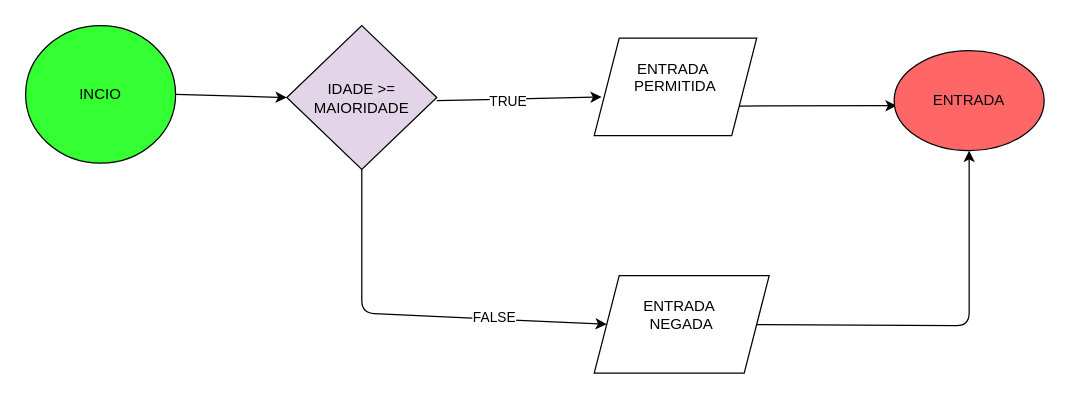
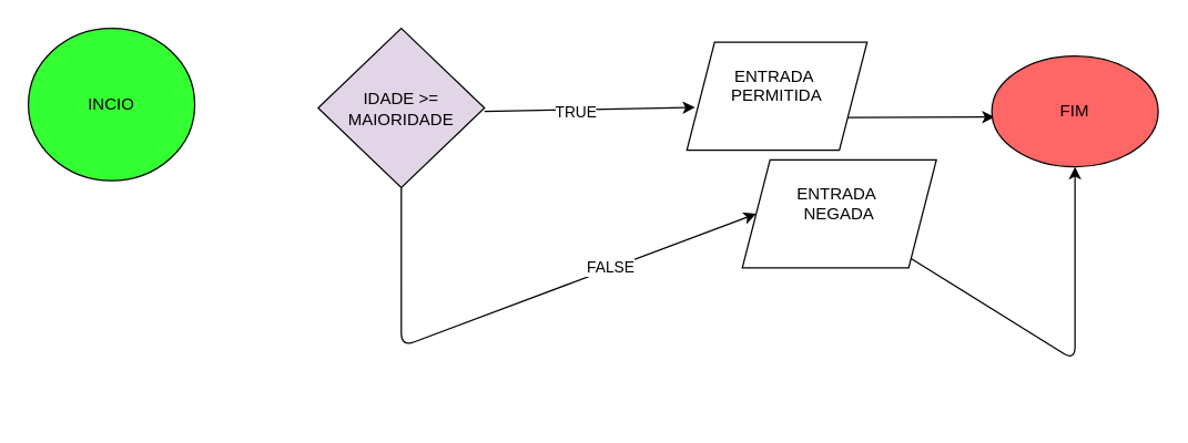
  <mxCell id="0" />
  <mxCell id="1" parent="0" />
- <mxCell id="2" style="edgeStyle=none;html=1;exitX=1;exitY=0.5;exitDx=0;exitDy=0;entryX=0;entryY=0.5;entryDx=0;entryDy=0;" edge="1" parent="1" source="3" target="6"><mxGeometry relative="1" as="geometry" /></mxCell>
  <mxCell id="3" value="INCIO" style="ellipse;whiteSpace=wrap;html=1;fillColor=#33FF33;" vertex="1" parent="1"><mxGeometry x="20" y="20" width="120" height="110" as="geometry" /></mxCell>
  <mxCell id="4" style="edgeStyle=none;html=1;exitX=0.5;exitY=1;exitDx=0;exitDy=0;entryX=0;entryY=0.5;entryDx=0;entryDy=0;" edge="1" parent="1" source="6" target="13"><mxGeometry relative="1" as="geometry"><mxPoint x="466" y="270" as="targetPoint" /><Array as="points"><mxPoint x="289" y="250" /></Array></mxGeometry></mxCell>
  <mxCell id="5" value="FALSE" style="edgeLabel;html=1;align=center;verticalAlign=middle;resizable=0;points=[];" vertex="1" connectable="0" parent="4"><mxGeometry x="0.421" y="1" relative="1" as="geometry"><mxPoint as="offset" /></mxGeometry></mxCell>
  <mxCell id="6" value="IDADE &amp;gt;= MAIORIDADE" style="rhombus;whiteSpace=wrap;html=1;fillColor=#e1d5e7;" vertex="1" parent="1"><mxGeometry x="229" y="20" width="120" height="115" as="geometry" /></mxCell>
  <mxCell id="7" style="edgeStyle=none;html=1;exitX=1;exitY=0.75;exitDx=0;exitDy=0;" edge="1" parent="1" source="8"><mxGeometry relative="1" as="geometry"><mxPoint x="717" y="84" as="targetPoint" /></mxGeometry></mxCell>
- <mxCell id="8" value="ENTRADA&amp;nbsp;&lt;div&gt;PERMITIDA&lt;div&gt;&lt;br&gt;&lt;/div&gt;&lt;/div&gt;" style="shape=parallelogram;perimeter=parallelogramPerimeter;whiteSpace=wrap;html=1;fixedSize=1;" vertex="1" parent="1"><mxGeometry x="475" y="30" width="130" height="78" as="geometry" /></mxCell>
+ <mxCell id="8" value="ENTRADA&amp;nbsp;&lt;div&gt;PERMITIDA&lt;div&gt;&lt;br&gt;&lt;/div&gt;&lt;/div&gt;" style="shape=parallelogram;perimeter=parallelogramPerimeter;whiteSpace=wrap;html=1;fixedSize=1;" vertex="1" parent="1"><mxGeometry x="495" y="30" width="130" height="78" as="geometry" /></mxCell>
  <mxCell id="9" value="" style="endArrow=classic;html=1;entryX=0.046;entryY=0.603;entryDx=0;entryDy=0;entryPerimeter=0;" edge="1" parent="1" target="8"><mxGeometry width="50" height="50" relative="1" as="geometry"><mxPoint x="349" y="80" as="sourcePoint" /><mxPoint x="399" y="30" as="targetPoint" /></mxGeometry></mxCell>
  <mxCell id="10" value="TRUE" style="edgeLabel;html=1;align=center;verticalAlign=middle;resizable=0;points=[];" vertex="1" connectable="0" parent="9"><mxGeometry x="-0.145" y="-2" relative="1" as="geometry"><mxPoint as="offset" /></mxGeometry></mxCell>
- <mxCell id="11" value="ENTRADA" style="ellipse;whiteSpace=wrap;html=1;fillColor=#FF6666;" vertex="1" parent="1"><mxGeometry x="715" y="40" width="120" height="80" as="geometry" /></mxCell>
+ <mxCell id="11" value="FIM" style="ellipse;whiteSpace=wrap;html=1;fillColor=#FF6666;" vertex="1" parent="1"><mxGeometry x="715" y="40" width="120" height="80" as="geometry" /></mxCell>
  <mxCell id="12" style="edgeStyle=none;html=1;" edge="1" parent="1" source="13" target="11"><mxGeometry relative="1" as="geometry"><Array as="points"><mxPoint x="775" y="260" /></Array></mxGeometry></mxCell>
- <mxCell id="13" value="ENTRADA&amp;nbsp;&lt;div&gt;NEGADA&lt;/div&gt;&lt;div&gt;&lt;div&gt;&lt;br&gt;&lt;/div&gt;&lt;/div&gt;" style="shape=parallelogram;perimeter=parallelogramPerimeter;whiteSpace=wrap;html=1;fixedSize=1;" vertex="1" parent="1"><mxGeometry x="475" y="220" width="140" height="78" as="geometry" /></mxCell>
+ <mxCell id="13" value="ENTRADA&amp;nbsp;&lt;div&gt;NEGADA&lt;/div&gt;&lt;div&gt;&lt;div&gt;&lt;br&gt;&lt;/div&gt;&lt;/div&gt;" style="shape=parallelogram;perimeter=parallelogramPerimeter;whiteSpace=wrap;html=1;fixedSize=1;" vertex="1" parent="1"><mxGeometry x="535" y="115" width="140" height="78" as="geometry" /></mxCell>
